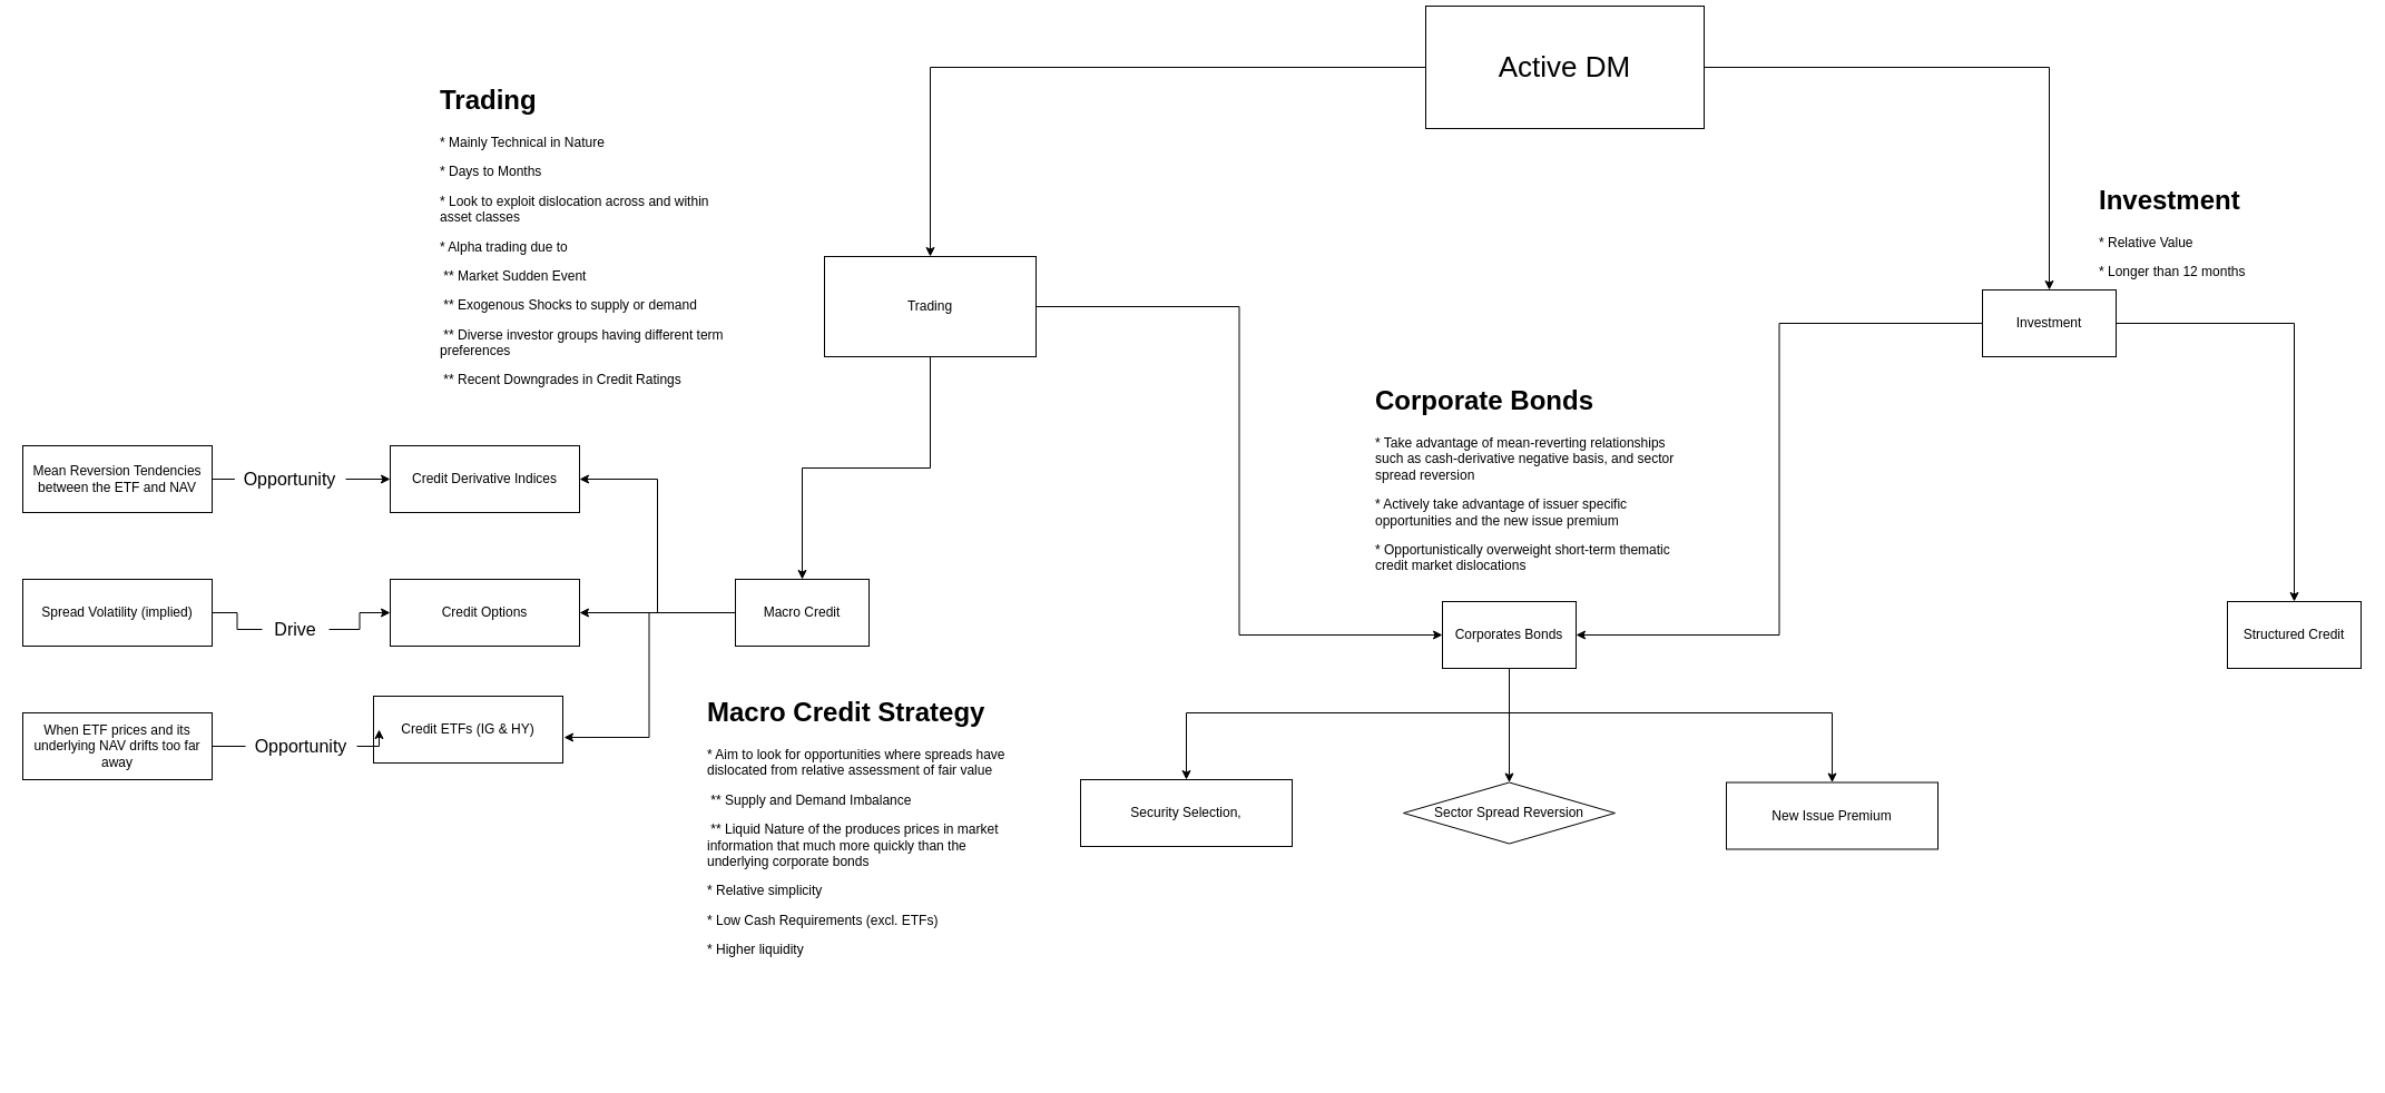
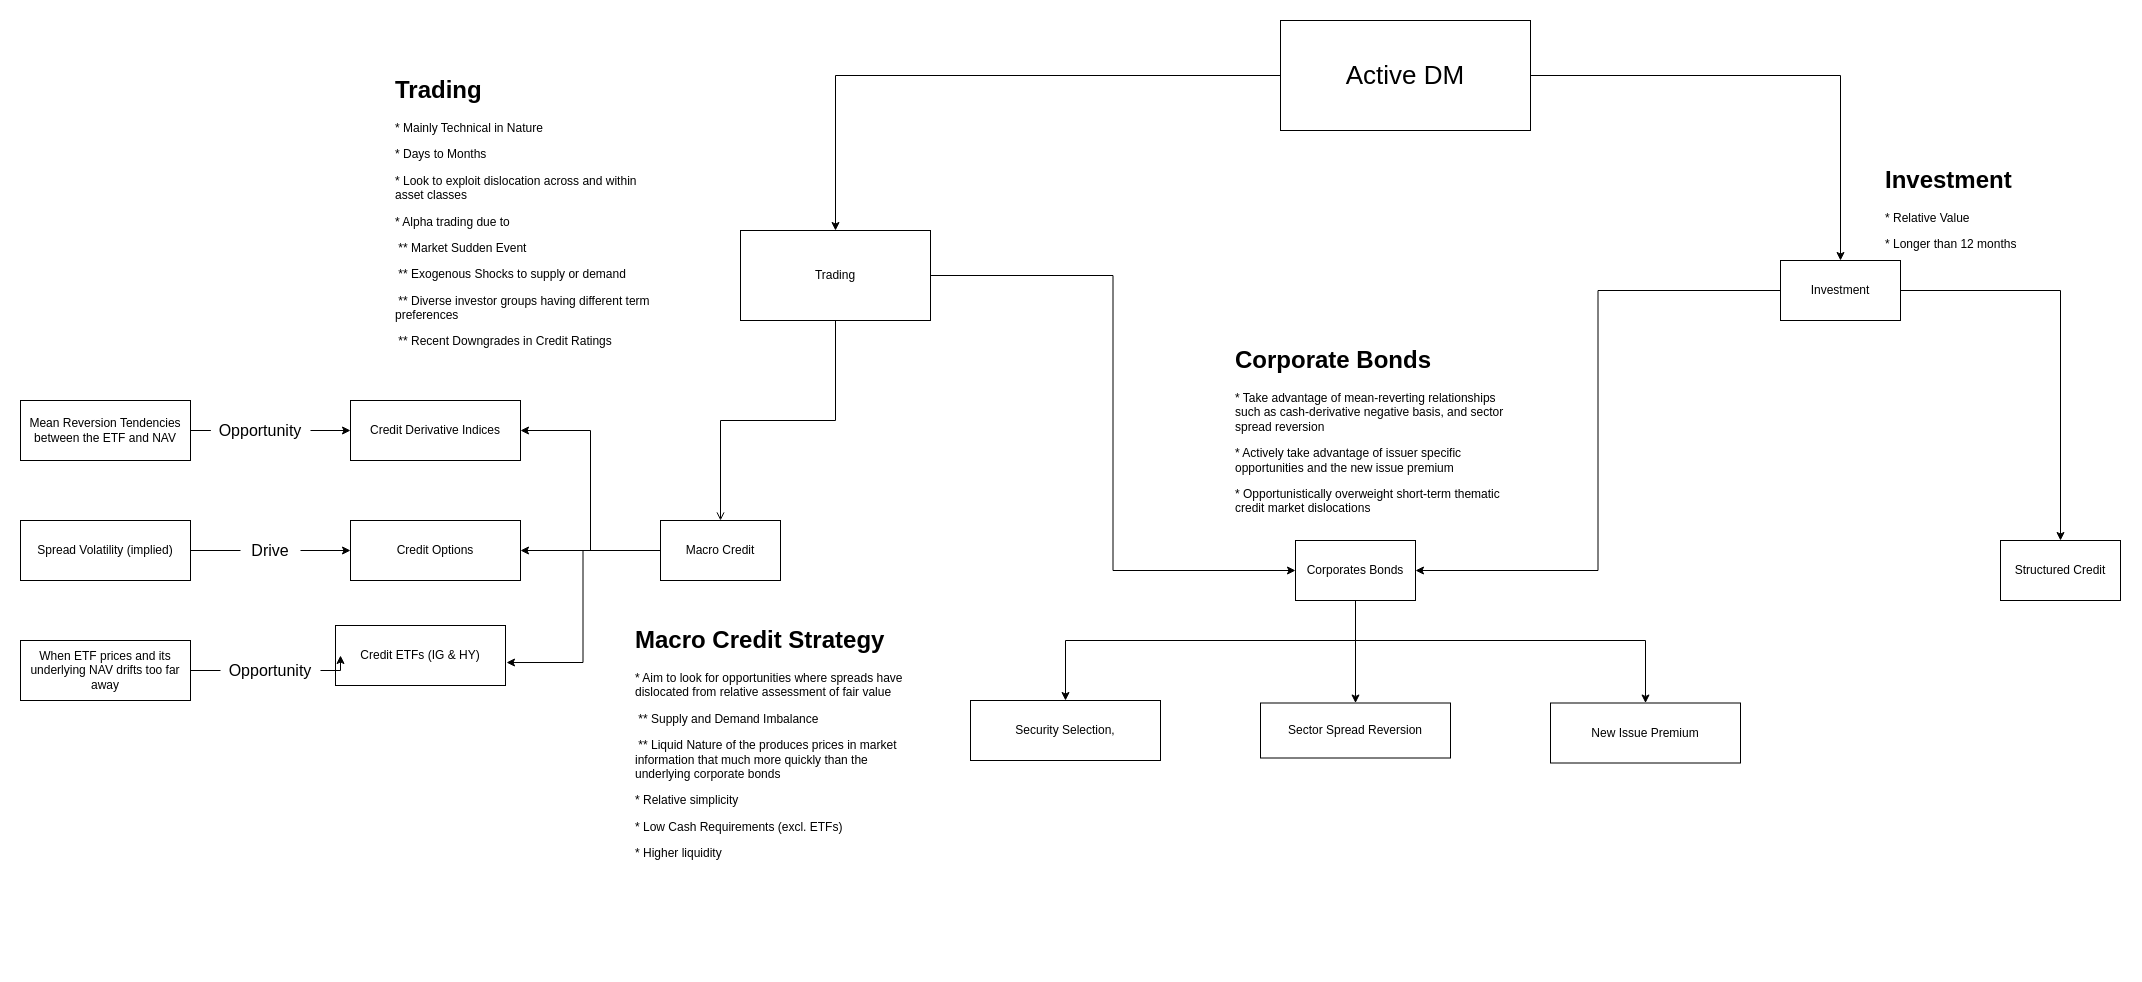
  <mxCell id="0" />
  <mxCell id="1" parent="0" />
  <mxCell id="2" style="edgeStyle=orthogonalEdgeStyle;rounded=0;orthogonalLoop=1;jettySize=auto;html=1;" edge="1" parent="1" source="4" target="7"><mxGeometry relative="1" as="geometry" /></mxCell>
  <mxCell id="3" style="edgeStyle=orthogonalEdgeStyle;rounded=0;orthogonalLoop=1;jettySize=auto;html=1;" edge="1" parent="1" source="4" target="10"><mxGeometry relative="1" as="geometry" /></mxCell>
- <mxCell id="4" value="&lt;font style=&quot;font-size: 26px&quot;&gt;Active DM&lt;/font&gt;" style="whiteSpace=wrap;html=1;" vertex="1" parent="1"><mxGeometry x="1280" y="5" width="250" height="110" as="geometry" /></mxCell>
- <mxCell id="5" style="edgeStyle=orthogonalEdgeStyle;rounded=0;orthogonalLoop=1;jettySize=auto;html=1;" edge="1" parent="1" source="7" target="16"><mxGeometry relative="1" as="geometry" /></mxCell>
+ <mxCell id="4" value="&lt;font style=&quot;font-size: 26px&quot;&gt;Active DM&lt;/font&gt;" style="whiteSpace=wrap;html=1;" vertex="1" parent="1"><mxGeometry x="1280" y="20" width="250" height="110" as="geometry" /></mxCell>
+ <mxCell id="5" style="edgeStyle=orthogonalEdgeStyle;rounded=0;orthogonalLoop=1;jettySize=auto;html=1;endArrow=open;" edge="1" parent="1" source="7" target="16"><mxGeometry relative="1" as="geometry" /></mxCell>
  <mxCell id="6" style="edgeStyle=orthogonalEdgeStyle;rounded=0;orthogonalLoop=1;jettySize=auto;html=1;entryX=0;entryY=0.5;entryDx=0;entryDy=0;" edge="1" parent="1" source="7" target="20"><mxGeometry relative="1" as="geometry" /></mxCell>
  <mxCell id="7" value="Trading" style="whiteSpace=wrap;html=1;" vertex="1" parent="1"><mxGeometry x="740" y="230" width="190" height="90" as="geometry" /></mxCell>
  <mxCell id="8" style="edgeStyle=orthogonalEdgeStyle;rounded=0;orthogonalLoop=1;jettySize=auto;html=1;entryX=1;entryY=0.5;entryDx=0;entryDy=0;" edge="1" parent="1" source="10" target="20"><mxGeometry relative="1" as="geometry" /></mxCell>
  <mxCell id="9" style="edgeStyle=orthogonalEdgeStyle;rounded=0;orthogonalLoop=1;jettySize=auto;html=1;" edge="1" parent="1" source="10" target="21"><mxGeometry relative="1" as="geometry" /></mxCell>
  <mxCell id="10" value="Investment" style="whiteSpace=wrap;html=1;" vertex="1" parent="1"><mxGeometry x="1780" y="260" width="120" height="60" as="geometry" /></mxCell>
  <mxCell id="11" value="&lt;h1&gt;Trading&lt;/h1&gt;&lt;p&gt;* Mainly Technical in Nature&lt;/p&gt;&lt;p&gt;* Days to Months&lt;/p&gt;&lt;p&gt;* Look to exploit dislocation across and within asset classes&lt;/p&gt;&lt;p&gt;* Alpha trading due to&lt;/p&gt;&lt;p&gt;&lt;span style=&quot;white-space: pre&quot;&gt; &lt;/span&gt;** Market Sudden Event&lt;br&gt;&lt;/p&gt;&lt;p&gt;&lt;span style=&quot;white-space: pre&quot;&gt; &lt;/span&gt;** Exogenous Shocks to supply or demand&lt;br&gt;&lt;/p&gt;&lt;p&gt;&lt;span style=&quot;white-space: pre&quot;&gt; &lt;/span&gt;** Diverse investor groups having different term preferences&lt;br&gt;&lt;/p&gt;&lt;p&gt;&lt;span style=&quot;white-space: pre&quot;&gt; &lt;/span&gt;** Recent Downgrades in Credit Ratings&lt;/p&gt;" style="text;html=1;strokeColor=none;fillColor=none;spacing=5;spacingTop=-20;whiteSpace=wrap;overflow=hidden;rounded=0;" vertex="1" parent="1"><mxGeometry x="390" y="70" width="280" height="340" as="geometry" /></mxCell>
  <mxCell id="12" value="&lt;h1&gt;Investment&lt;/h1&gt;&lt;p&gt;* Relative Value&lt;/p&gt;&lt;p&gt;* Longer than 12 months&lt;/p&gt;" style="text;html=1;strokeColor=none;fillColor=none;spacing=5;spacingTop=-20;whiteSpace=wrap;overflow=hidden;rounded=0;" vertex="1" parent="1"><mxGeometry x="1880" y="160" width="190" height="120" as="geometry" /></mxCell>
  <mxCell id="13" style="edgeStyle=orthogonalEdgeStyle;rounded=0;orthogonalLoop=1;jettySize=auto;html=1;entryX=1;entryY=0.5;entryDx=0;entryDy=0;" edge="1" parent="1" source="16" target="22"><mxGeometry relative="1" as="geometry" /></mxCell>
  <mxCell id="14" style="edgeStyle=orthogonalEdgeStyle;rounded=0;orthogonalLoop=1;jettySize=auto;html=1;" edge="1" parent="1" source="16" target="24"><mxGeometry relative="1" as="geometry" /></mxCell>
  <mxCell id="15" style="edgeStyle=orthogonalEdgeStyle;rounded=0;orthogonalLoop=1;jettySize=auto;html=1;entryX=1.006;entryY=0.617;entryDx=0;entryDy=0;entryPerimeter=0;" edge="1" parent="1" source="16" target="23"><mxGeometry relative="1" as="geometry" /></mxCell>
  <mxCell id="16" value="Macro Credit" style="whiteSpace=wrap;html=1;" vertex="1" parent="1"><mxGeometry y="520" width="120" height="60" as="geometry" x="660" /></mxCell>
  <mxCell id="17" style="edgeStyle=orthogonalEdgeStyle;rounded=0;orthogonalLoop=1;jettySize=auto;html=1;fontSize=26;" edge="1" parent="1" source="20" target="39"><mxGeometry relative="1" as="geometry"><Array as="points"><mxPoint x="1355" y="640" /><mxPoint x="1065" y="640" /></Array></mxGeometry></mxCell>
  <mxCell id="18" style="edgeStyle=orthogonalEdgeStyle;rounded=0;orthogonalLoop=1;jettySize=auto;html=1;fontSize=26;" edge="1" parent="1" source="20" target="40"><mxGeometry relative="1" as="geometry" /></mxCell>
  <mxCell id="19" style="edgeStyle=orthogonalEdgeStyle;rounded=0;orthogonalLoop=1;jettySize=auto;html=1;fontSize=26;" edge="1" parent="1" source="20" target="41"><mxGeometry relative="1" as="geometry"><Array as="points"><mxPoint x="1355" y="640" /><mxPoint x="1645" y="640" /></Array></mxGeometry></mxCell>
  <mxCell id="20" value="Corporates Bonds" style="whiteSpace=wrap;html=1;" vertex="1" parent="1"><mxGeometry x="1295" y="540" width="120" height="60" as="geometry" /></mxCell>
  <mxCell id="21" value="Structured Credit" style="whiteSpace=wrap;html=1;" vertex="1" parent="1"><mxGeometry x="2000" y="540" width="120" height="60" as="geometry" /></mxCell>
  <mxCell id="22" value="Credit Derivative Indices" style="whiteSpace=wrap;html=1;" vertex="1" parent="1"><mxGeometry x="350" y="400" width="170" height="60" as="geometry" /></mxCell>
  <mxCell id="23" value="Credit ETFs (IG &amp;amp; HY)" style="whiteSpace=wrap;html=1;" vertex="1" parent="1"><mxGeometry x="335" y="625" width="170" height="60" as="geometry" /></mxCell>
  <mxCell id="24" value="Credit Options" style="whiteSpace=wrap;html=1;" vertex="1" parent="1"><mxGeometry x="350" y="520" width="170" height="60" as="geometry" /></mxCell>
  <mxCell id="25" value="&lt;h1&gt;Macro Credit Strategy&lt;/h1&gt;&lt;p&gt;* Aim to look for opportunities where spreads have dislocated from relative assessment of fair value&lt;/p&gt;&lt;p&gt;&lt;span style=&quot;white-space: pre&quot;&gt; &lt;/span&gt;** Supply and Demand Imbalance&lt;/p&gt;&lt;p&gt;&lt;span style=&quot;white-space: pre&quot;&gt; &lt;/span&gt;** Liquid Nature of the produces prices in market information that much more quickly than the underlying corporate bonds&lt;br&gt;&lt;/p&gt;&lt;p&gt;* Relative simplicity&lt;/p&gt;&lt;p&gt;* Low Cash Requirements (excl. ETFs)&lt;/p&gt;&lt;p&gt;* Higher liquidity&lt;/p&gt;" style="text;html=1;strokeColor=none;fillColor=none;spacing=5;spacingTop=-20;whiteSpace=wrap;overflow=hidden;rounded=0;" vertex="1" parent="1"><mxGeometry x="630" y="620" width="280" height="340" as="geometry" /></mxCell>
  <mxCell id="26" style="edgeStyle=orthogonalEdgeStyle;rounded=0;orthogonalLoop=1;jettySize=auto;html=1;fontSize=16;startArrow=none;" edge="1" parent="1" source="28" target="24"><mxGeometry relative="1" as="geometry" /></mxCell>
  <mxCell id="27" value="Spread Volatility (implied)" style="whiteSpace=wrap;html=1;" vertex="1" parent="1"><mxGeometry x="20" y="520" width="170" height="60" as="geometry" /></mxCell>
- <mxCell id="28" value="Drive" style="text;html=1;strokeColor=none;fillColor=none;align=center;verticalAlign=middle;whiteSpace=wrap;rounded=0;fontSize=16;" vertex="1" parent="1"><mxGeometry x="235" y="550" width="60" height="30" as="geometry" /></mxCell>
+ <mxCell id="28" value="Drive" style="text;html=1;strokeColor=none;fillColor=none;align=center;verticalAlign=middle;whiteSpace=wrap;rounded=0;fontSize=16;" vertex="1" parent="1"><mxGeometry x="240" y="535" width="60" height="30" as="geometry" /></mxCell>
  <mxCell id="29" value="" style="edgeStyle=orthogonalEdgeStyle;rounded=0;orthogonalLoop=1;jettySize=auto;html=1;fontSize=16;endArrow=none;" edge="1" parent="1" source="27" target="28"><mxGeometry relative="1" as="geometry"><mxPoint x="150" y="550" as="sourcePoint" /><mxPoint x="350" y="550" as="targetPoint" /></mxGeometry></mxCell>
  <mxCell id="30" style="edgeStyle=orthogonalEdgeStyle;rounded=0;orthogonalLoop=1;jettySize=auto;html=1;fontSize=16;startArrow=none;" edge="1" parent="1" source="32" target="23"><mxGeometry relative="1" as="geometry" /></mxCell>
  <mxCell id="31" value="When ETF prices and its underlying NAV drifts too far away" style="whiteSpace=wrap;html=1;" vertex="1" parent="1"><mxGeometry x="20" y="640" width="170" height="60" as="geometry" /></mxCell>
  <mxCell id="32" value="Opportunity" style="text;html=1;strokeColor=none;fillColor=none;align=center;verticalAlign=middle;whiteSpace=wrap;rounded=0;fontSize=16;" vertex="1" parent="1"><mxGeometry x="220" y="655" width="100" height="30" as="geometry" /></mxCell>
  <mxCell id="33" value="" style="edgeStyle=orthogonalEdgeStyle;rounded=0;orthogonalLoop=1;jettySize=auto;html=1;fontSize=16;endArrow=none;" edge="1" parent="1" source="31" target="32"><mxGeometry relative="1" as="geometry"><mxPoint x="190" y="670" as="sourcePoint" /><mxPoint x="350" y="670" as="targetPoint" /></mxGeometry></mxCell>
  <mxCell id="34" style="edgeStyle=orthogonalEdgeStyle;rounded=0;orthogonalLoop=1;jettySize=auto;html=1;fontSize=16;startArrow=none;" edge="1" parent="1" source="36" target="22"><mxGeometry relative="1" as="geometry" /></mxCell>
  <mxCell id="35" value="Mean Reversion Tendencies between the ETF and NAV" style="whiteSpace=wrap;html=1;" vertex="1" parent="1"><mxGeometry x="20" y="400" width="170" height="60" as="geometry" /></mxCell>
  <mxCell id="36" value="Opportunity" style="text;html=1;strokeColor=none;fillColor=none;align=center;verticalAlign=middle;whiteSpace=wrap;rounded=0;fontSize=16;" vertex="1" parent="1"><mxGeometry x="210" y="415" width="100" height="30" as="geometry" /></mxCell>
  <mxCell id="37" value="" style="edgeStyle=orthogonalEdgeStyle;rounded=0;orthogonalLoop=1;jettySize=auto;html=1;fontSize=16;endArrow=none;" edge="1" parent="1" source="35" target="36"><mxGeometry relative="1" as="geometry"><mxPoint x="190" y="430" as="sourcePoint" /><mxPoint x="350" y="430" as="targetPoint" /></mxGeometry></mxCell>
  <mxCell id="38" value="&lt;h1&gt;Corporate Bonds&lt;/h1&gt;&lt;p&gt;* Take advantage of mean-reverting relationships such as cash-derivative negative basis, and sector spread reversion&lt;/p&gt;&lt;p&gt;* Actively take advantage of issuer specific opportunities and the new issue premium&lt;/p&gt;&lt;p&gt;* Opportunistically overweight short-term thematic credit market dislocations&lt;/p&gt;" style="text;html=1;strokeColor=none;fillColor=none;spacing=5;spacingTop=-20;whiteSpace=wrap;overflow=hidden;rounded=0;" vertex="1" parent="1"><mxGeometry x="1230" y="340" width="280" height="180" as="geometry" /></mxCell>
  <mxCell id="39" value="Security Selection," style="whiteSpace=wrap;html=1;" vertex="1" parent="1"><mxGeometry x="970" y="700" width="190" height="60" as="geometry" /></mxCell>
- <mxCell id="40" value="Sector Spread Reversion" style="rhombus;whiteSpace=wrap;html=1;" vertex="1" parent="1"><mxGeometry x="1260" y="702.5" width="190" height="55" as="geometry" /></mxCell>
+ <mxCell id="40" value="Sector Spread Reversion" style="whiteSpace=wrap;html=1;" vertex="1" parent="1"><mxGeometry x="1260" y="702.5" width="190" height="55" as="geometry" /></mxCell>
  <mxCell id="41" value="New Issue Premium" style="whiteSpace=wrap;html=1;" vertex="1" parent="1"><mxGeometry x="1550" y="702.5" width="190" height="60" as="geometry" /></mxCell>
